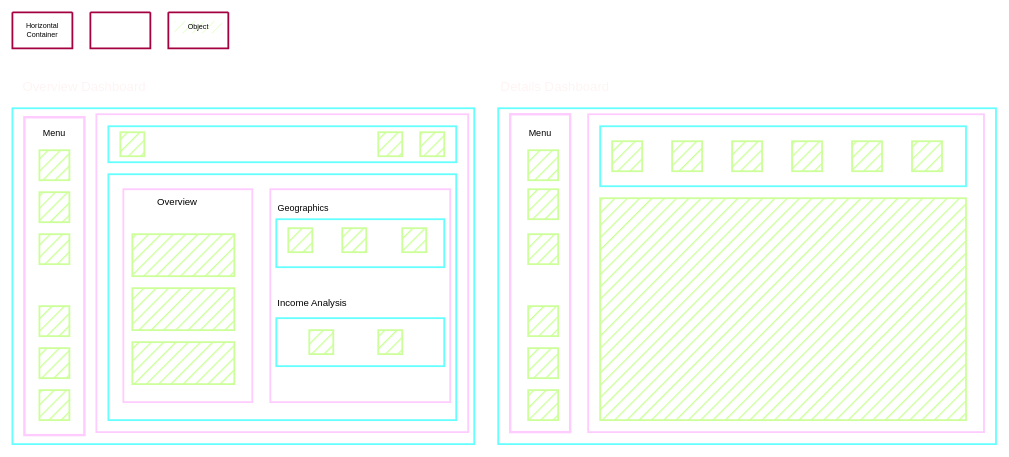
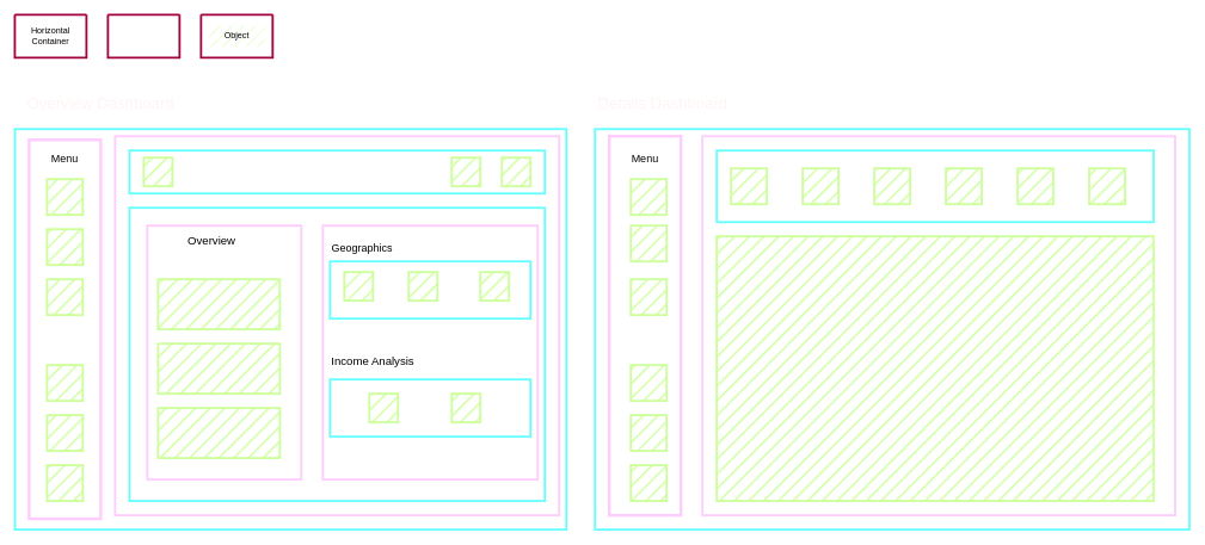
  <mxCell id="0" />
  <mxCell id="1" parent="0" />
  <mxCell id="2" value="" style="swimlane;startSize=0;strokeWidth=3;fillColor=#d80073;fontColor=#ffffff;strokeColor=light-dark(#A50040,#FFCCFF);" vertex="1" parent="1"><mxGeometry x="150" y="20" width="100" height="60" as="geometry" /></mxCell>
  <mxCell id="3" value="" style="swimlane;startSize=0;strokeWidth=3;fillColor=#d80073;fontColor=#ffffff;strokeColor=light-dark(#A50040,#66FFFF);" vertex="1" parent="1"><mxGeometry x="20" y="20" width="100" height="60" as="geometry" /></mxCell>
  <mxCell id="4" value="Horizontal Container" style="text;html=1;align=center;verticalAlign=middle;whiteSpace=wrap;rounded=0;" vertex="1" parent="3"><mxGeometry x="10" y="15" width="80" height="30" as="geometry" /></mxCell>
  <mxCell id="5" value="" style="swimlane;startSize=0;strokeWidth=3;fillColor=#d80073;fontColor=#ffffff;strokeColor=light-dark(#A50040,#CCFF99);" vertex="1" parent="1"><mxGeometry x="280" y="20" width="100" height="60" as="geometry" /></mxCell>
- <mxCell id="6" value="Object" style="text;html=1;align=center;verticalAlign=middle;whiteSpace=wrap;rounded=0;fillColor=#CCFF99;fillStyle=hatch;" vertex="1" parent="5"><mxGeometry x="10" y="15" width="80" height="20" as="geometry" /></mxCell>
+ <mxCell id="6" value="Object" style="text;html=1;align=center;verticalAlign=middle;whiteSpace=wrap;rounded=0;fillColor=#CCFF99;fillStyle=hatch;" vertex="1" parent="5"><mxGeometry x="10" y="15" width="80" height="30" as="geometry" /></mxCell>
  <mxCell id="7" value="" style="rounded=0;whiteSpace=wrap;html=1;fillColor=none;strokeWidth=3;strokeColor=#66FFFF;" vertex="1" parent="1"><mxGeometry x="20" y="180" width="770" height="560" as="geometry" /></mxCell>
  <mxCell id="8" value="" style="rounded=0;whiteSpace=wrap;html=1;fillColor=none;strokeWidth=4;strokeColor=#FFCCFF;" vertex="1" parent="1"><mxGeometry x="40" y="195" width="100" height="530" as="geometry" /></mxCell>
  <mxCell id="9" value="" style="rounded=0;whiteSpace=wrap;html=1;fillColor=none;strokeWidth=3;strokeColor=#FFCCFF;" vertex="1" parent="1"><mxGeometry x="160" y="190" width="620" height="530" as="geometry" /></mxCell>
  <mxCell id="10" value="" style="rounded=0;whiteSpace=wrap;html=1;fillColor=none;strokeWidth=3;strokeColor=#66FFFF;" vertex="1" parent="1"><mxGeometry x="180" y="210" width="580" height="60" as="geometry" /></mxCell>
  <mxCell id="11" value="" style="rounded=0;whiteSpace=wrap;html=1;fillColor=none;strokeWidth=3;strokeColor=#66FFFF;" vertex="1" parent="1"><mxGeometry x="180" y="290" width="580" height="410" as="geometry" /></mxCell>
  <mxCell id="12" value="" style="rounded=0;whiteSpace=wrap;html=1;fillColor=none;strokeWidth=3;strokeColor=#FFCCFF;" vertex="1" parent="1"><mxGeometry x="205" y="315" width="215" height="355" as="geometry" /></mxCell>
  <mxCell id="13" value="" style="rounded=0;whiteSpace=wrap;html=1;strokeWidth=3;fillColor=none;strokeColor=#FFCCFF;" vertex="1" parent="1"><mxGeometry x="450" y="315" width="300" height="355" as="geometry" /></mxCell>
  <mxCell id="14" value="" style="rounded=0;whiteSpace=wrap;html=1;fillColor=none;strokeWidth=3;strokeColor=#66FFFF;" vertex="1" parent="1"><mxGeometry x="460" y="365" width="280" height="80" as="geometry" /></mxCell>
  <mxCell id="15" value="" style="rounded=0;whiteSpace=wrap;html=1;fillColor=none;strokeWidth=3;strokeColor=#66FFFF;" vertex="1" parent="1"><mxGeometry x="460" y="530" width="280" height="80" as="geometry" /></mxCell>
  <mxCell id="16" value="" style="rounded=0;whiteSpace=wrap;html=1;fillColor=none;strokeWidth=3;strokeColor=#66FFFF;" vertex="1" parent="1"><mxGeometry x="830" y="180" width="830" height="560" as="geometry" /></mxCell>
  <mxCell id="17" value="" style="rounded=0;whiteSpace=wrap;html=1;fillColor=none;strokeWidth=4;strokeColor=#FFCCFF;" vertex="1" parent="1"><mxGeometry x="850" y="190" width="100" height="530" as="geometry" /></mxCell>
  <mxCell id="18" value="" style="rounded=0;whiteSpace=wrap;html=1;fillColor=none;strokeWidth=3;strokeColor=#FFCCFF;" vertex="1" parent="1"><mxGeometry x="980" y="190" width="660" height="530" as="geometry" /></mxCell>
  <mxCell id="19" value="" style="rounded=0;whiteSpace=wrap;html=1;fillColor=none;strokeWidth=3;strokeColor=#66FFFF;" vertex="1" parent="1"><mxGeometry x="1000" y="210" width="610" height="100" as="geometry" /></mxCell>
  <mxCell id="20" value="" style="rounded=0;whiteSpace=wrap;html=1;fillColor=#CCFF99;strokeColor=#CCFF99;strokeWidth=3;fillStyle=hatch;" vertex="1" parent="1"><mxGeometry x="1000" y="330" width="610" height="370" as="geometry" /></mxCell>
  <mxCell id="21" value="" style="rounded=0;whiteSpace=wrap;html=1;fillColor=#CCFF99;strokeColor=#CCFF99;strokeWidth=3;fillStyle=hatch;" vertex="1" parent="1"><mxGeometry x="65" y="250" width="50" height="50" as="geometry" /></mxCell>
  <mxCell id="22" value="" style="rounded=0;whiteSpace=wrap;html=1;fillColor=#CCFF99;strokeColor=#CCFF99;strokeWidth=3;fillStyle=hatch;" vertex="1" parent="1"><mxGeometry x="65" y="320" width="50" height="50" as="geometry" /></mxCell>
  <mxCell id="23" value="" style="rounded=0;whiteSpace=wrap;html=1;fillColor=#CCFF99;strokeColor=#CCFF99;strokeWidth=3;fillStyle=hatch;" vertex="1" parent="1"><mxGeometry x="65" y="390" width="50" height="50" as="geometry" /></mxCell>
  <mxCell id="24" value="" style="rounded=0;whiteSpace=wrap;html=1;fillColor=#CCFF99;strokeColor=#CCFF99;strokeWidth=3;fillStyle=hatch;" vertex="1" parent="1"><mxGeometry x="65" y="510" width="50" height="50" as="geometry" /></mxCell>
  <mxCell id="25" value="" style="rounded=0;whiteSpace=wrap;html=1;fillColor=#CCFF99;strokeColor=#CCFF99;strokeWidth=3;fillStyle=hatch;" vertex="1" parent="1"><mxGeometry x="65" y="580" width="50" height="50" as="geometry" /></mxCell>
  <mxCell id="26" value="" style="rounded=0;whiteSpace=wrap;html=1;fillColor=#CCFF99;strokeColor=#CCFF99;strokeWidth=3;fillStyle=hatch;" vertex="1" parent="1"><mxGeometry x="65" y="650" width="50" height="50" as="geometry" /></mxCell>
  <mxCell id="27" value="" style="rounded=0;whiteSpace=wrap;html=1;fillColor=#CCFF99;strokeColor=#CCFF99;strokeWidth=3;fillStyle=hatch;" vertex="1" parent="1"><mxGeometry x="200" y="220" width="40" height="40" as="geometry" /></mxCell>
  <mxCell id="28" value="" style="rounded=0;whiteSpace=wrap;html=1;fillColor=#CCFF99;strokeColor=#CCFF99;strokeWidth=3;fillStyle=hatch;" vertex="1" parent="1"><mxGeometry x="630" y="220" width="40" height="40" as="geometry" /></mxCell>
  <mxCell id="29" value="" style="rounded=0;whiteSpace=wrap;html=1;fillColor=#CCFF99;strokeColor=#CCFF99;strokeWidth=3;fillStyle=hatch;" vertex="1" parent="1"><mxGeometry x="700" y="220" width="40" height="40" as="geometry" /></mxCell>
  <mxCell id="30" value="" style="rounded=0;whiteSpace=wrap;html=1;fillColor=#CCFF99;strokeColor=#CCFF99;strokeWidth=3;fillStyle=hatch;" vertex="1" parent="1"><mxGeometry x="480" y="380" width="40" height="40" as="geometry" /></mxCell>
  <mxCell id="31" value="" style="rounded=0;whiteSpace=wrap;html=1;fillColor=#CCFF99;strokeColor=#CCFF99;strokeWidth=3;fillStyle=hatch;" vertex="1" parent="1"><mxGeometry x="570" y="380" width="40" height="40" as="geometry" /></mxCell>
  <mxCell id="32" value="" style="rounded=0;whiteSpace=wrap;html=1;fillColor=#CCFF99;strokeColor=#CCFF99;strokeWidth=3;fillStyle=hatch;" vertex="1" parent="1"><mxGeometry x="670" y="380" width="40" height="40" as="geometry" /></mxCell>
  <mxCell id="33" value="" style="rounded=0;whiteSpace=wrap;html=1;fillColor=#CCFF99;strokeColor=#CCFF99;strokeWidth=3;fillStyle=hatch;" vertex="1" parent="1"><mxGeometry x="515" y="550" width="40" height="40" as="geometry" /></mxCell>
  <mxCell id="34" value="" style="rounded=0;whiteSpace=wrap;html=1;fillColor=#CCFF99;strokeColor=#CCFF99;strokeWidth=3;fillStyle=hatch;" vertex="1" parent="1"><mxGeometry x="630" y="550" width="40" height="40" as="geometry" /></mxCell>
  <mxCell id="35" value="" style="rounded=0;whiteSpace=wrap;html=1;fillColor=#CCFF99;strokeColor=#CCFF99;strokeWidth=3;fillStyle=hatch;" vertex="1" parent="1"><mxGeometry x="220" y="390" width="170" height="70" as="geometry" /></mxCell>
  <mxCell id="36" value="" style="rounded=0;whiteSpace=wrap;html=1;fillColor=#CCFF99;strokeColor=#CCFF99;strokeWidth=3;fillStyle=hatch;" vertex="1" parent="1"><mxGeometry x="220" y="480" width="170" height="70" as="geometry" /></mxCell>
  <mxCell id="37" value="" style="rounded=0;whiteSpace=wrap;html=1;fillColor=#CCFF99;strokeColor=#CCFF99;strokeWidth=3;fillStyle=hatch;" vertex="1" parent="1"><mxGeometry x="220" y="570" width="170" height="70" as="geometry" /></mxCell>
  <mxCell id="38" value="" style="rounded=0;whiteSpace=wrap;html=1;fillColor=#CCFF99;strokeColor=#CCFF99;strokeWidth=3;fillStyle=hatch;" vertex="1" parent="1"><mxGeometry x="880" y="250" width="50" height="50" as="geometry" /></mxCell>
  <mxCell id="39" value="" style="rounded=0;whiteSpace=wrap;html=1;fillColor=#CCFF99;strokeColor=#CCFF99;strokeWidth=3;fillStyle=hatch;" vertex="1" parent="1"><mxGeometry x="880" y="315" width="50" height="50" as="geometry" /></mxCell>
  <mxCell id="40" value="" style="rounded=0;whiteSpace=wrap;html=1;fillColor=#CCFF99;strokeColor=#CCFF99;strokeWidth=3;fillStyle=hatch;" vertex="1" parent="1"><mxGeometry x="880" y="390" width="50" height="50" as="geometry" /></mxCell>
  <mxCell id="41" value="" style="rounded=0;whiteSpace=wrap;html=1;fillColor=#CCFF99;strokeColor=#CCFF99;strokeWidth=3;fillStyle=hatch;" vertex="1" parent="1"><mxGeometry x="880" y="510" width="50" height="50" as="geometry" /></mxCell>
  <mxCell id="42" value="" style="rounded=0;whiteSpace=wrap;html=1;fillColor=#CCFF99;strokeColor=#CCFF99;strokeWidth=3;fillStyle=hatch;" vertex="1" parent="1"><mxGeometry x="880" y="580" width="50" height="50" as="geometry" /></mxCell>
  <mxCell id="43" value="" style="rounded=0;whiteSpace=wrap;html=1;fillColor=#CCFF99;strokeColor=#CCFF99;strokeWidth=3;fillStyle=hatch;" vertex="1" parent="1"><mxGeometry x="880" y="650" width="50" height="50" as="geometry" /></mxCell>
  <mxCell id="44" value="" style="rounded=0;whiteSpace=wrap;html=1;fillColor=#CCFF99;strokeColor=#CCFF99;strokeWidth=3;fillStyle=hatch;" vertex="1" parent="1"><mxGeometry x="1020" y="235" width="50" height="50" as="geometry" /></mxCell>
  <mxCell id="45" value="" style="rounded=0;whiteSpace=wrap;html=1;fillColor=#CCFF99;strokeColor=#CCFF99;strokeWidth=3;fillStyle=hatch;" vertex="1" parent="1"><mxGeometry x="1120" y="235" width="50" height="50" as="geometry" /></mxCell>
  <mxCell id="46" value="" style="rounded=0;whiteSpace=wrap;html=1;fillColor=#CCFF99;strokeColor=#CCFF99;strokeWidth=3;fillStyle=hatch;" vertex="1" parent="1"><mxGeometry x="1220" y="235" width="50" height="50" as="geometry" /></mxCell>
  <mxCell id="47" value="" style="rounded=0;whiteSpace=wrap;html=1;fillColor=#CCFF99;strokeColor=#CCFF99;strokeWidth=3;fillStyle=hatch;" vertex="1" parent="1"><mxGeometry x="1320" y="235" width="50" height="50" as="geometry" /></mxCell>
  <mxCell id="48" value="" style="rounded=0;whiteSpace=wrap;html=1;fillColor=#CCFF99;strokeColor=#CCFF99;strokeWidth=3;fillStyle=hatch;" vertex="1" parent="1"><mxGeometry x="1420" y="235" width="50" height="50" as="geometry" /></mxCell>
  <mxCell id="49" value="" style="rounded=0;whiteSpace=wrap;html=1;fillColor=#CCFF99;strokeColor=#CCFF99;strokeWidth=3;fillStyle=hatch;" vertex="1" parent="1"><mxGeometry x="1520" y="235" width="50" height="50" as="geometry" /></mxCell>
  <mxCell id="50" value="&lt;font style=&quot;color: rgb(255, 244, 244); background-color: light-dark(#ffffff, var(--ge-dark-color, #121212));&quot;&gt;Overview Dashboard&lt;/font&gt;" style="text;html=1;align=center;verticalAlign=middle;whiteSpace=wrap;rounded=0;fontSize=22;" vertex="1" parent="1"><mxGeometry x="20" y="120" width="240" height="50" as="geometry" /></mxCell>
  <mxCell id="51" value="&lt;font style=&quot;color: rgb(255, 244, 244); background-color: light-dark(#ffffff, var(--ge-dark-color, #121212));&quot;&gt;Details Dashboard&lt;/font&gt;" style="text;html=1;align=center;verticalAlign=middle;whiteSpace=wrap;rounded=0;fontSize=22;" vertex="1" parent="1"><mxGeometry x="830" y="120" width="190" height="50" as="geometry" /></mxCell>
  <mxCell id="52" value="&lt;font style=&quot;font-size: 15px;&quot;&gt;Menu&lt;/font&gt;" style="text;html=1;align=center;verticalAlign=middle;whiteSpace=wrap;rounded=0;" vertex="1" parent="1"><mxGeometry x="60" y="205" width="60" height="30" as="geometry" /></mxCell>
  <mxCell id="53" value="&lt;font style=&quot;font-size: 16px;&quot;&gt;Overview&lt;/font&gt;" style="text;html=1;align=center;verticalAlign=middle;whiteSpace=wrap;rounded=0;" vertex="1" parent="1"><mxGeometry x="220" y="320" width="150" height="30" as="geometry" /></mxCell>
  <mxCell id="54" value="&lt;font&gt;Geographics&lt;/font&gt;" style="text;html=1;align=center;verticalAlign=middle;whiteSpace=wrap;rounded=0;fontSize=15;" vertex="1" parent="1"><mxGeometry x="455" y="330" width="100" height="30" as="geometry" /></mxCell>
  <mxCell id="55" value="&lt;span&gt;Income Analysis&lt;/span&gt;" style="text;html=1;align=center;verticalAlign=middle;whiteSpace=wrap;rounded=0;fontSize=16;" vertex="1" parent="1"><mxGeometry x="450" y="490" width="140" height="30" as="geometry" /></mxCell>
  <mxCell id="56" value="&lt;font style=&quot;font-size: 15px;&quot;&gt;Menu&lt;/font&gt;" style="text;html=1;align=center;verticalAlign=middle;whiteSpace=wrap;rounded=0;" vertex="1" parent="1"><mxGeometry x="870" y="205" width="60" height="30" as="geometry" /></mxCell>
